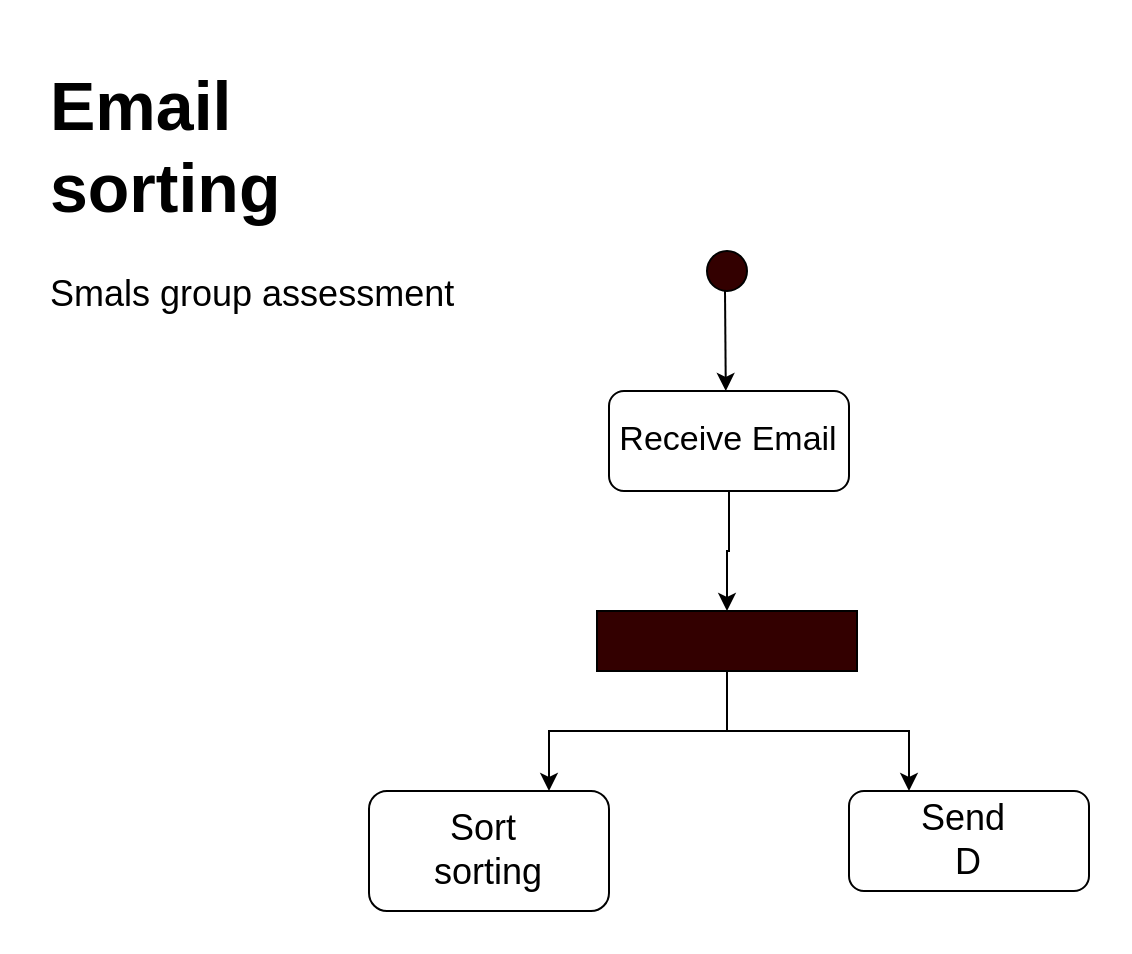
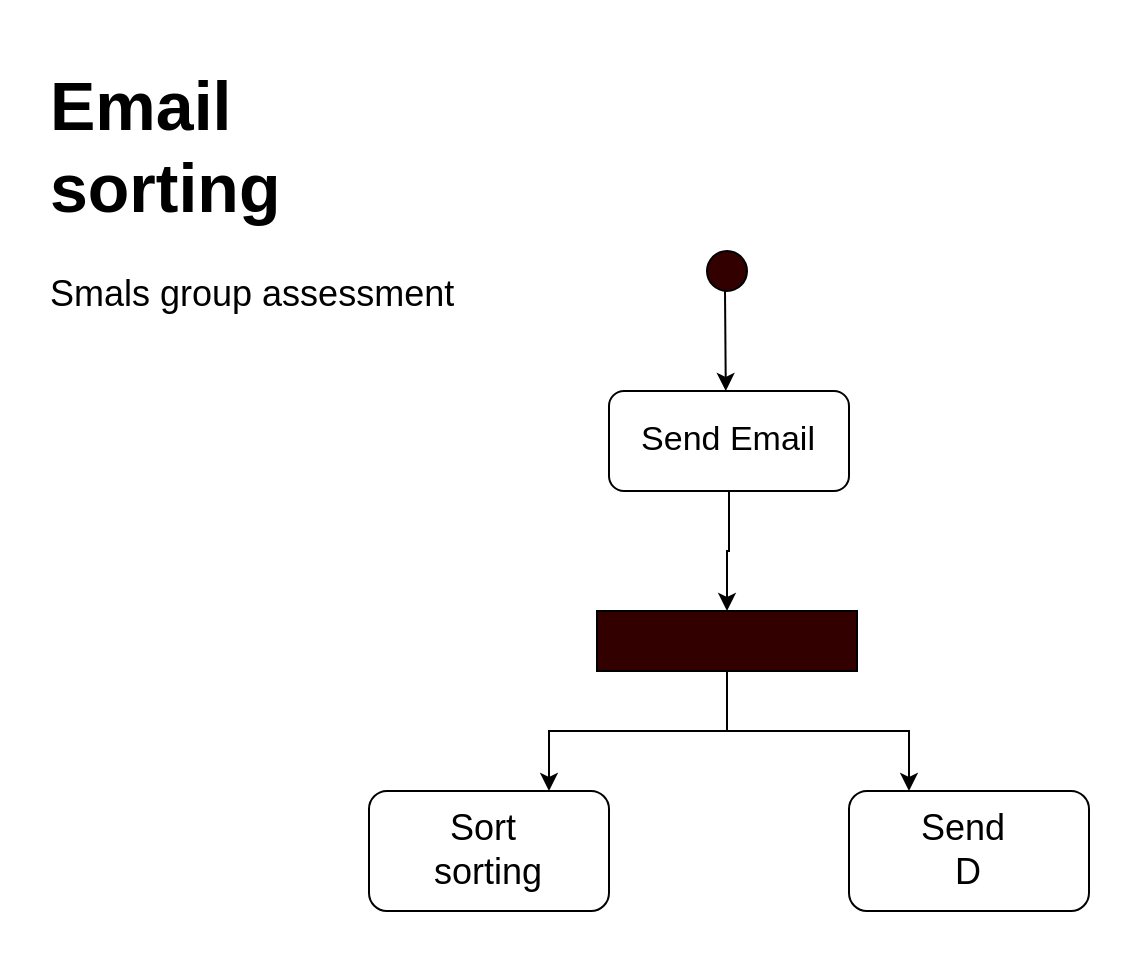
  <mxCell id="0" />
  <mxCell id="1" parent="0" />
  <mxCell id="2" value="" style="ellipse;whiteSpace=wrap;html=1;aspect=fixed;fillColor=#330000;" vertex="1" parent="1"><mxGeometry x="353" y="125" width="20" height="20" as="geometry" /></mxCell>
  <mxCell id="3" value="" style="endArrow=classic;html=1;rounded=0;" edge="1" parent="1"><mxGeometry width="50" height="50" relative="1" as="geometry"><mxPoint x="362" y="145" as="sourcePoint" /><mxPoint x="362.4" y="195" as="targetPoint" /></mxGeometry></mxCell>
  <mxCell id="4" value="" style="edgeStyle=orthogonalEdgeStyle;rounded=0;orthogonalLoop=1;jettySize=auto;html=1;fontSize=18;" edge="1" parent="1" source="5" target="9"><mxGeometry relative="1" as="geometry" /></mxCell>
- <mxCell id="5" value="&lt;font style=&quot;font-size: 17px;&quot;&gt;Receive Email&lt;/font&gt;" style="rounded=1;whiteSpace=wrap;html=1;fillColor=#FFFFFF;" vertex="1" parent="1"><mxGeometry x="304" y="195" width="120" height="50" as="geometry" /></mxCell>
+ <mxCell id="5" value="&lt;font style=&quot;font-size: 17px;&quot;&gt;Send Email&lt;/font&gt;" style="rounded=1;whiteSpace=wrap;html=1;fillColor=#FFFFFF;" vertex="1" parent="1"><mxGeometry x="304" y="195" width="120" height="50" as="geometry" /></mxCell>
  <mxCell id="6" value="&lt;h1&gt;&lt;span style=&quot;background-color: initial;&quot;&gt;Email sorting&lt;/span&gt;&lt;br&gt;&lt;/h1&gt;&lt;div&gt;&lt;span style=&quot;background-color: initial;&quot;&gt;&lt;font style=&quot;font-size: 18px;&quot;&gt;Smals group assessment&lt;/font&gt;&lt;/span&gt;&lt;/div&gt;" style="text;html=1;strokeColor=none;fillColor=none;spacing=5;spacingTop=-20;whiteSpace=wrap;overflow=hidden;rounded=0;fontSize=17;" vertex="1" parent="1"><mxGeometry x="20" y="20" width="220" height="140" as="geometry" /></mxCell>
  <mxCell id="7" style="edgeStyle=orthogonalEdgeStyle;rounded=0;orthogonalLoop=1;jettySize=auto;html=1;entryX=0.75;entryY=0;entryDx=0;entryDy=0;fontSize=18;" edge="1" parent="1" source="9" target="10"><mxGeometry relative="1" as="geometry" /></mxCell>
  <mxCell id="8" style="edgeStyle=orthogonalEdgeStyle;rounded=0;orthogonalLoop=1;jettySize=auto;html=1;entryX=0.25;entryY=0;entryDx=0;entryDy=0;fontSize=18;" edge="1" parent="1" source="9" target="11"><mxGeometry relative="1" as="geometry" /></mxCell>
  <mxCell id="9" value="" style="rounded=0;whiteSpace=wrap;html=1;fontSize=18;fillColor=#330000;" vertex="1" parent="1"><mxGeometry x="298" y="305" width="130" height="30" as="geometry" /></mxCell>
  <mxCell id="10" value="Sort&amp;nbsp;&lt;br&gt;sorting" style="rounded=1;whiteSpace=wrap;html=1;fontSize=18;fillColor=#FFFFFF;" vertex="1" parent="1"><mxGeometry x="184" y="395" width="120" height="60" as="geometry" /></mxCell>
- <mxCell id="11" value="Send&amp;nbsp;&lt;br&gt;D" style="rounded=1;whiteSpace=wrap;html=1;fontSize=18;fillColor=#FFFFFF;" vertex="1" parent="1"><mxGeometry x="424" y="395" width="120" height="50" as="geometry" /></mxCell>
+ <mxCell id="11" value="Send&amp;nbsp;&lt;br&gt;D" style="rounded=1;whiteSpace=wrap;html=1;fontSize=18;fillColor=#FFFFFF;" vertex="1" parent="1"><mxGeometry x="424" y="395" width="120" height="60" as="geometry" /></mxCell>
